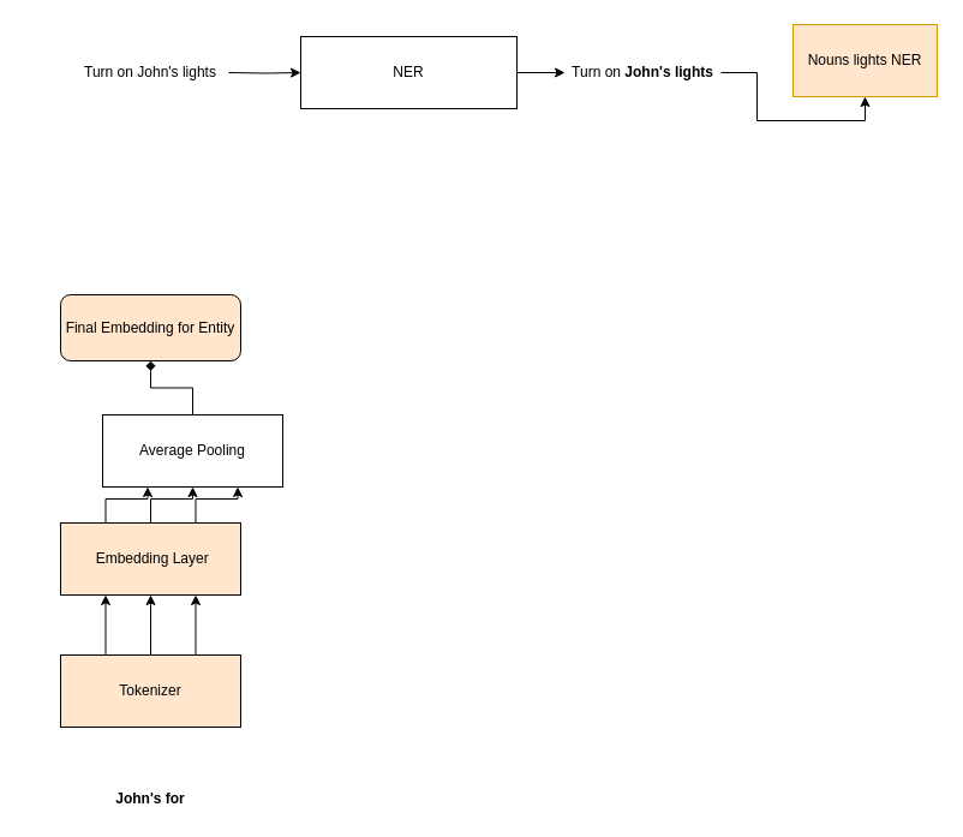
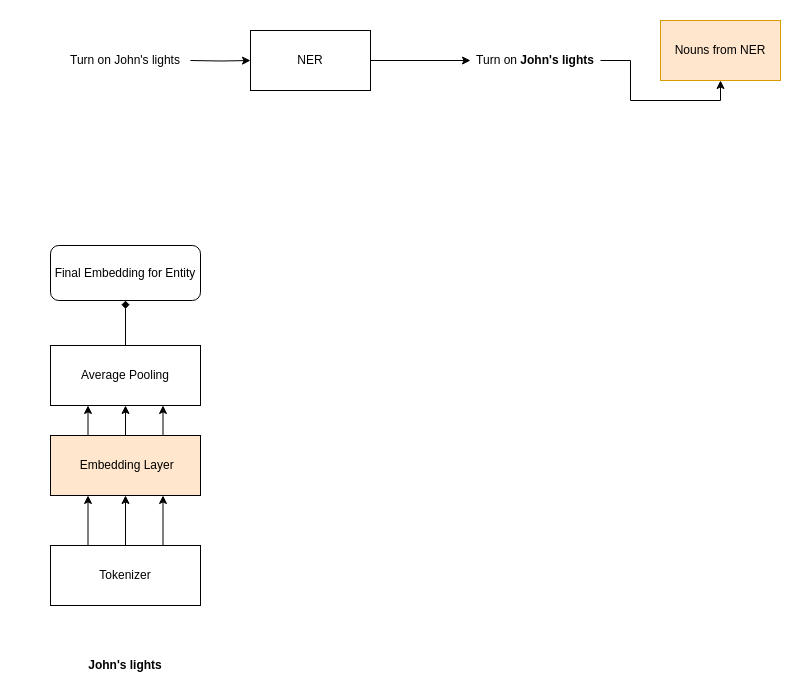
  <mxCell id="0" />
  <mxCell id="1" parent="0" />
  <mxCell id="2" style="edgeStyle=orthogonalEdgeStyle;rounded=0;orthogonalLoop=1;jettySize=auto;html=1;exitX=0.5;exitY=0;exitDx=0;exitDy=0;entryX=0.5;entryY=1;entryDx=0;entryDy=0;" edge="1" parent="1" source="5" target="19"><mxGeometry relative="1" as="geometry" /></mxCell>
  <mxCell id="3" style="edgeStyle=orthogonalEdgeStyle;rounded=0;orthogonalLoop=1;jettySize=auto;html=1;exitX=0.25;exitY=0;exitDx=0;exitDy=0;entryX=0.25;entryY=1;entryDx=0;entryDy=0;" edge="1" parent="1" source="5" target="19"><mxGeometry relative="1" as="geometry" /></mxCell>
  <mxCell id="4" style="edgeStyle=orthogonalEdgeStyle;rounded=0;orthogonalLoop=1;jettySize=auto;html=1;exitX=0.75;exitY=0;exitDx=0;exitDy=0;entryX=0.75;entryY=1;entryDx=0;entryDy=0;" edge="1" parent="1" source="5" target="19"><mxGeometry relative="1" as="geometry" /></mxCell>
  <mxCell id="5" value="&amp;nbsp;Embedding Layer" style="rounded=0;whiteSpace=wrap;html=1;fillColor=#ffe6cc;" parent="1" vertex="1"><mxGeometry x="50" y="435" width="150" height="60" as="geometry" /></mxCell>
  <mxCell id="6" style="edgeStyle=orthogonalEdgeStyle;rounded=0;orthogonalLoop=1;jettySize=auto;html=1;entryX=0;entryY=0.5;entryDx=0;entryDy=0;" edge="1" parent="1" target="10"><mxGeometry relative="1" as="geometry"><mxPoint x="190" y="60" as="sourcePoint" /></mxGeometry></mxCell>
  <mxCell id="7" style="edgeStyle=orthogonalEdgeStyle;rounded=0;orthogonalLoop=1;jettySize=auto;html=1;entryX=0.5;entryY=1;entryDx=0;entryDy=0;" edge="1" parent="1" source="8" target="13"><mxGeometry relative="1" as="geometry" /></mxCell>
  <mxCell id="8" value="Turn on &lt;b&gt;John's lights&lt;/b&gt;" style="text;html=1;strokeColor=none;fillColor=none;align=center;verticalAlign=middle;whiteSpace=wrap;rounded=0;" vertex="1" parent="1"><mxGeometry x="470" y="50" width="130" height="20" as="geometry" /></mxCell>
  <mxCell id="9" style="edgeStyle=orthogonalEdgeStyle;rounded=0;orthogonalLoop=1;jettySize=auto;html=1;" edge="1" parent="1" source="10" target="8"><mxGeometry relative="1" as="geometry" /></mxCell>
- <mxCell id="10" value="NER" style="rounded=0;whiteSpace=wrap;html=1;" vertex="1" parent="1"><mxGeometry x="250" y="30" width="180" height="60" as="geometry" /></mxCell>
- <mxCell id="11" value="John's for" style="text;html=1;strokeColor=none;fillColor=none;align=center;verticalAlign=middle;whiteSpace=wrap;rounded=0;fontStyle=1" vertex="1" parent="1"><mxGeometry x="70" y="655" width="110" height="20" as="geometry" /></mxCell>
+ <mxCell id="10" value="NER" style="rounded=0;whiteSpace=wrap;html=1;" vertex="1" parent="1"><mxGeometry x="250" y="30" width="120" height="60" as="geometry" /></mxCell>
+ <mxCell id="11" value="John's lights" style="text;html=1;strokeColor=none;fillColor=none;align=center;verticalAlign=middle;whiteSpace=wrap;rounded=0;fontStyle=1" vertex="1" parent="1"><mxGeometry x="70" y="655" width="110" height="20" as="geometry" /></mxCell>
  <mxCell id="12" value="Turn on John's lights" style="text;html=1;strokeColor=none;fillColor=none;align=center;verticalAlign=middle;whiteSpace=wrap;rounded=0;" vertex="1" parent="1"><mxGeometry x="20" y="50" width="210" height="20" as="geometry" /></mxCell>
- <mxCell id="13" value="Nouns lights NER" style="rounded=0;whiteSpace=wrap;html=1;fillColor=#ffe6cc;strokeColor=#d79b00;" vertex="1" parent="1"><mxGeometry x="660" y="20" width="120" height="60" as="geometry" /></mxCell>
+ <mxCell id="13" value="Nouns from NER" style="rounded=0;whiteSpace=wrap;html=1;fillColor=#ffe6cc;strokeColor=#d79b00;" vertex="1" parent="1"><mxGeometry x="660" y="20" width="120" height="60" as="geometry" /></mxCell>
  <mxCell id="14" style="edgeStyle=orthogonalEdgeStyle;rounded=0;orthogonalLoop=1;jettySize=auto;html=1;entryX=0.5;entryY=1;entryDx=0;entryDy=0;" edge="1" parent="1" source="17" target="5"><mxGeometry relative="1" as="geometry" /></mxCell>
  <mxCell id="15" style="edgeStyle=orthogonalEdgeStyle;rounded=0;orthogonalLoop=1;jettySize=auto;html=1;exitX=0.25;exitY=0;exitDx=0;exitDy=0;entryX=0.25;entryY=1;entryDx=0;entryDy=0;" edge="1" parent="1" source="17" target="5"><mxGeometry relative="1" as="geometry" /></mxCell>
  <mxCell id="16" style="edgeStyle=orthogonalEdgeStyle;rounded=0;orthogonalLoop=1;jettySize=auto;html=1;exitX=0.75;exitY=0;exitDx=0;exitDy=0;entryX=0.75;entryY=1;entryDx=0;entryDy=0;" edge="1" parent="1" source="17" target="5"><mxGeometry relative="1" as="geometry" /></mxCell>
- <mxCell id="17" value="Tokenizer " style="rounded=0;whiteSpace=wrap;html=1;fillColor=#ffe6cc;" vertex="1" parent="1"><mxGeometry x="50" y="545" width="150" height="60" as="geometry" /></mxCell>
+ <mxCell id="17" value="Tokenizer " style="rounded=0;whiteSpace=wrap;html=1;" vertex="1" parent="1"><mxGeometry x="50" y="545" width="150" height="60" as="geometry" /></mxCell>
  <mxCell id="18" style="edgeStyle=orthogonalEdgeStyle;rounded=0;orthogonalLoop=1;jettySize=auto;html=1;exitX=0.5;exitY=0;exitDx=0;exitDy=0;entryX=0.5;entryY=1;entryDx=0;entryDy=0;endArrow=diamond;" edge="1" parent="1" source="19" target="20"><mxGeometry relative="1" as="geometry" /></mxCell>
- <mxCell id="19" value="Average Pooling" style="rounded=0;whiteSpace=wrap;html=1;" vertex="1" parent="1"><mxGeometry x="85" y="345" width="150" height="60" as="geometry" /></mxCell>
- <mxCell id="20" value="Final Embedding for Entity" style="rounded=1;whiteSpace=wrap;html=1;fillColor=#ffe6cc;" vertex="1" parent="1"><mxGeometry x="50" y="245" width="150" height="55" as="geometry" /></mxCell>
+ <mxCell id="19" value="Average Pooling" style="rounded=0;whiteSpace=wrap;html=1;" vertex="1" parent="1"><mxGeometry x="50" y="345" width="150" height="60" as="geometry" /></mxCell>
+ <mxCell id="20" value="Final Embedding for Entity" style="rounded=1;whiteSpace=wrap;html=1;" vertex="1" parent="1"><mxGeometry x="50" y="245" width="150" height="55" as="geometry" /></mxCell>
